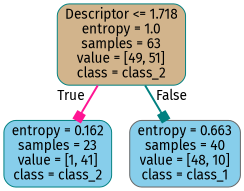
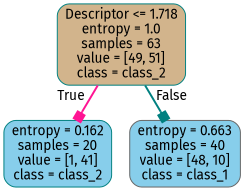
  digraph {
    fontname="Fira Sans"
    node [color=teal fillcolor=skyblue fontname="Fira Sans" shape=box style="filled, rounded"]
    edge [fontname="Fira Sans" labeldistance=2.5 style=bold arrowhead=box]
    n1 [fillcolor=tan label="Descriptor <= 1.718\nentropy = 1.0\nsamples = 63\nvalue = [49, 51]\nclass = class_2"]
-   n2 [label="entropy = 0.162\nsamples = 23\nvalue = [1, 41]\nclass = class_2"]
+   n2 [label="entropy = 0.162\nsamples = 20\nvalue = [1, 41]\nclass = class_2"]
    n3 [color=gray40 label="entropy = 0.663\nsamples = 40\nvalue = [48, 10]\nclass = class_1"]
    n1 -> n2 [headlabel=True labelangle=45 color=deeppink]
    n1 -> n3 [headlabel=False labelangle=-45 color=teal]
  }
